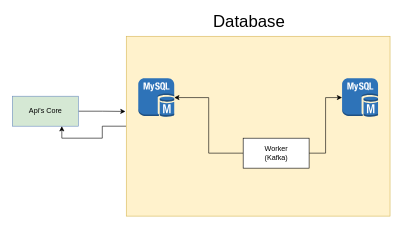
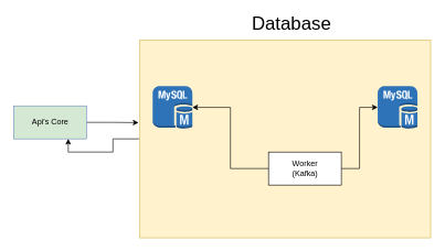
  <mxCell id="0" />
  <mxCell id="1" parent="0" />
  <mxCell id="2" style="edgeStyle=orthogonalEdgeStyle;rounded=0;orthogonalLoop=1;jettySize=auto;html=1;entryX=-0.003;entryY=0.418;entryDx=0;entryDy=0;entryPerimeter=0;" edge="1" parent="1" source="3" target="5"><mxGeometry relative="1" as="geometry" /></mxCell>
  <mxCell id="3" value="Api's Core" style="html=1;fillColor=#d5e8d4;strokeColor=#6c8ebf;" vertex="1" parent="1"><mxGeometry x="20" y="160" width="110" height="50" as="geometry" /></mxCell>
  <mxCell id="4" style="edgeStyle=orthogonalEdgeStyle;rounded=0;orthogonalLoop=1;jettySize=auto;html=1;entryX=0.75;entryY=1;entryDx=0;entryDy=0;" edge="1" parent="1" source="5" target="3"><mxGeometry relative="1" as="geometry" /></mxCell>
  <mxCell id="5" value="" style="rounded=0;whiteSpace=wrap;html=1;fillColor=#fff2cc;strokeColor=#d6b656;" vertex="1" parent="1"><mxGeometry x="210" y="60" width="440" height="300" as="geometry" /></mxCell>
  <mxCell id="6" value="" style="outlineConnect=0;dashed=0;verticalLabelPosition=bottom;verticalAlign=top;align=center;html=1;shape=mxgraph.aws3.mysql_db_instance;fillColor=#2E73B8;gradientColor=none;" vertex="1" parent="1"><mxGeometry x="230" y="130" width="60" height="64.5" as="geometry" /></mxCell>
  <mxCell id="7" value="" style="outlineConnect=0;dashed=0;verticalLabelPosition=bottom;verticalAlign=top;align=center;html=1;shape=mxgraph.aws3.mysql_db_instance;fillColor=#2E73B8;gradientColor=none;" vertex="1" parent="1"><mxGeometry x="570" y="130" width="60" height="64.5" as="geometry" /></mxCell>
- <mxCell id="8" value="&lt;font style=&quot;font-size: 28px&quot;&gt;Database&lt;/font&gt;" style="text;html=1;strokeColor=none;fillColor=none;align=center;verticalAlign=middle;whiteSpace=wrap;rounded=0;" vertex="1" parent="1"><mxGeometry x="340" y="20" width="150" height="30" as="geometry" /></mxCell>
+ <mxCell id="8" value="&lt;font style=&quot;font-size: 28px&quot;&gt;Database&lt;/font&gt;" style="text;html=1;strokeColor=none;fillColor=none;align=center;verticalAlign=middle;whiteSpace=wrap;rounded=0;" vertex="1" parent="1"><mxGeometry x="365" y="20" width="150" height="30" as="geometry" /></mxCell>
  <mxCell id="9" style="edgeStyle=orthogonalEdgeStyle;rounded=0;orthogonalLoop=1;jettySize=auto;html=1;entryX=0;entryY=0.5;entryDx=0;entryDy=0;entryPerimeter=0;" edge="1" parent="1" source="11" target="7"><mxGeometry relative="1" as="geometry" /></mxCell>
  <mxCell id="10" style="edgeStyle=orthogonalEdgeStyle;rounded=0;orthogonalLoop=1;jettySize=auto;html=1;entryX=1;entryY=0.5;entryDx=0;entryDy=0;entryPerimeter=0;" edge="1" parent="1" source="11" target="6"><mxGeometry relative="1" as="geometry" /></mxCell>
  <mxCell id="11" value="Worker&lt;br&gt;(Kafka)" style="html=1;" vertex="1" parent="1"><mxGeometry x="405" y="230" width="110" height="50" as="geometry" /></mxCell>
